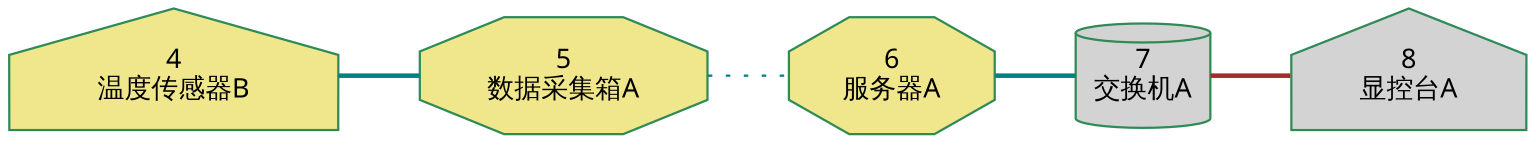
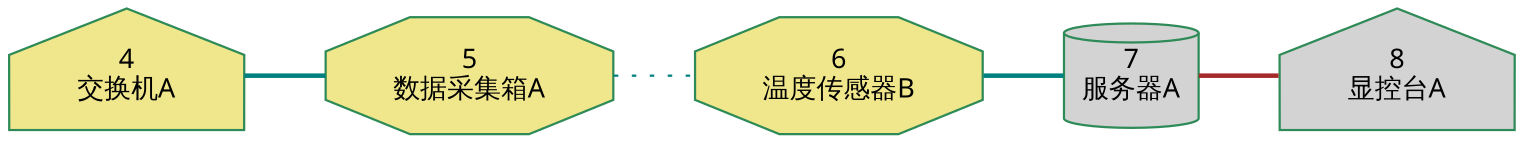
  graph {
    autosize=false
    rankdir=LR
    node [color="#2E8B57" fillcolor=khaki fontname=FangSong fontsize=12 shape=house style=filled]
    edge [color=teal style=bold]
-   n1 [label="4\n温度传感器B"]
+   n1 [label="4\n交换机A"]
    n2 [label="5\n数据采集箱A" shape=octagon]
-   n3 [label="6\n服务器A" shape=octagon]
-   n4 [fillcolor=lightgrey label="7\n交换机A" shape=cylinder]
+   n3 [label="6\n温度传感器B" shape=octagon]
+   n4 [fillcolor=lightgrey label="7\n服务器A" shape=cylinder]
    n5 [fillcolor=lightgrey label="8\n显控台A"]
    n1 -- n2
    n2 -- n3 [style=dotted]
    n3 -- n4
    n4 -- n5 [color=brown]
  }
